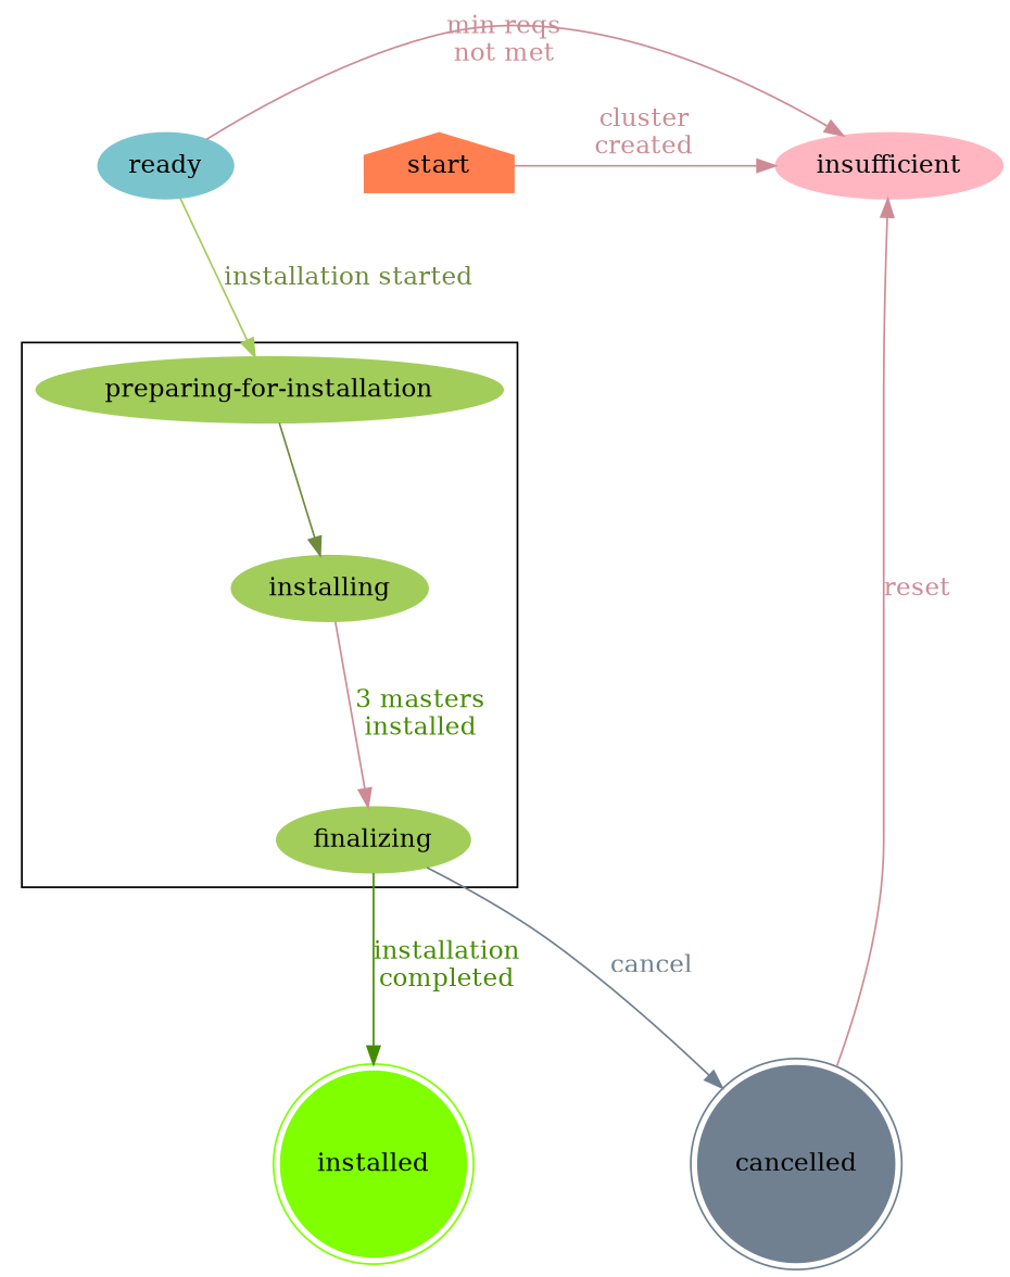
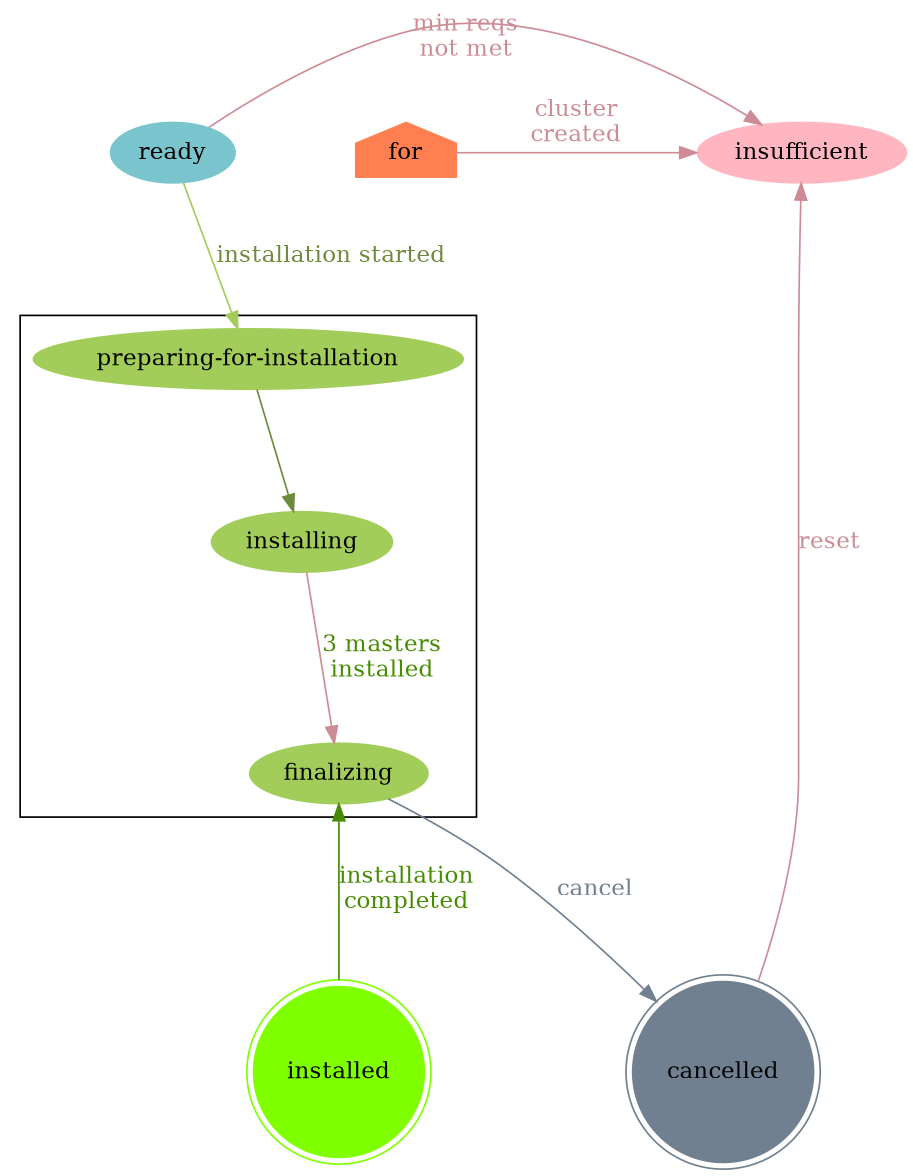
  digraph {
    compound=true
    newrank=false
    nodesep=1.0
    ranksep=1.0
    node [color=darkolivegreen3 style=filled]
    edge [color=lightpink3 fontcolor=lightpink3]
-   start [color=coral shape=house]
+   start [color=coral shape=house label=for]
    installed [color=chartreuse shape=doublecircle]
    insufficient [color=lightpink]
    ready [color=cadetblue3]
    cancelled [color=slategray shape=doublecircle]
    "preparing-for-installation"
    installing
    finalizing
    subgraph sub_1 {
      rank=min
      start
    }
    subgraph sub_2 {
      rank=max
      installed
    }
    subgraph sub_3 {
      rank=same
      start
      insufficient
      ready
    }
    subgraph sub_4 {
      rank=same
      installed
      cancelled
    }
    subgraph cluster_5 {
      "preparing-for-installation"
      installing
      finalizing
    }
    start -> insufficient [label="cluster\ncreated"]
    ready -> insufficient [label="min reqs\nnot met"]
    ready -> "preparing-for-installation" [color=darkolivegreen3 fontcolor=darkolivegreen4 label="installation started"]
    cancelled -> insufficient [label=reset]
    "preparing-for-installation" -> installing [color=darkolivegreen4 fontcolor=""]
    installing -> finalizing [fontcolor=chartreuse4 label="3 masters\ninstalled"]
-   finalizing -> installed [color=chartreuse4 fontcolor=chartreuse4 label="installation\ncompleted"]
+   installed -> finalizing [color=chartreuse4 fontcolor=chartreuse4 label="installation\ncompleted"]
    finalizing -> cancelled [color=slategray fontcolor=slategray label=cancel]
  }
